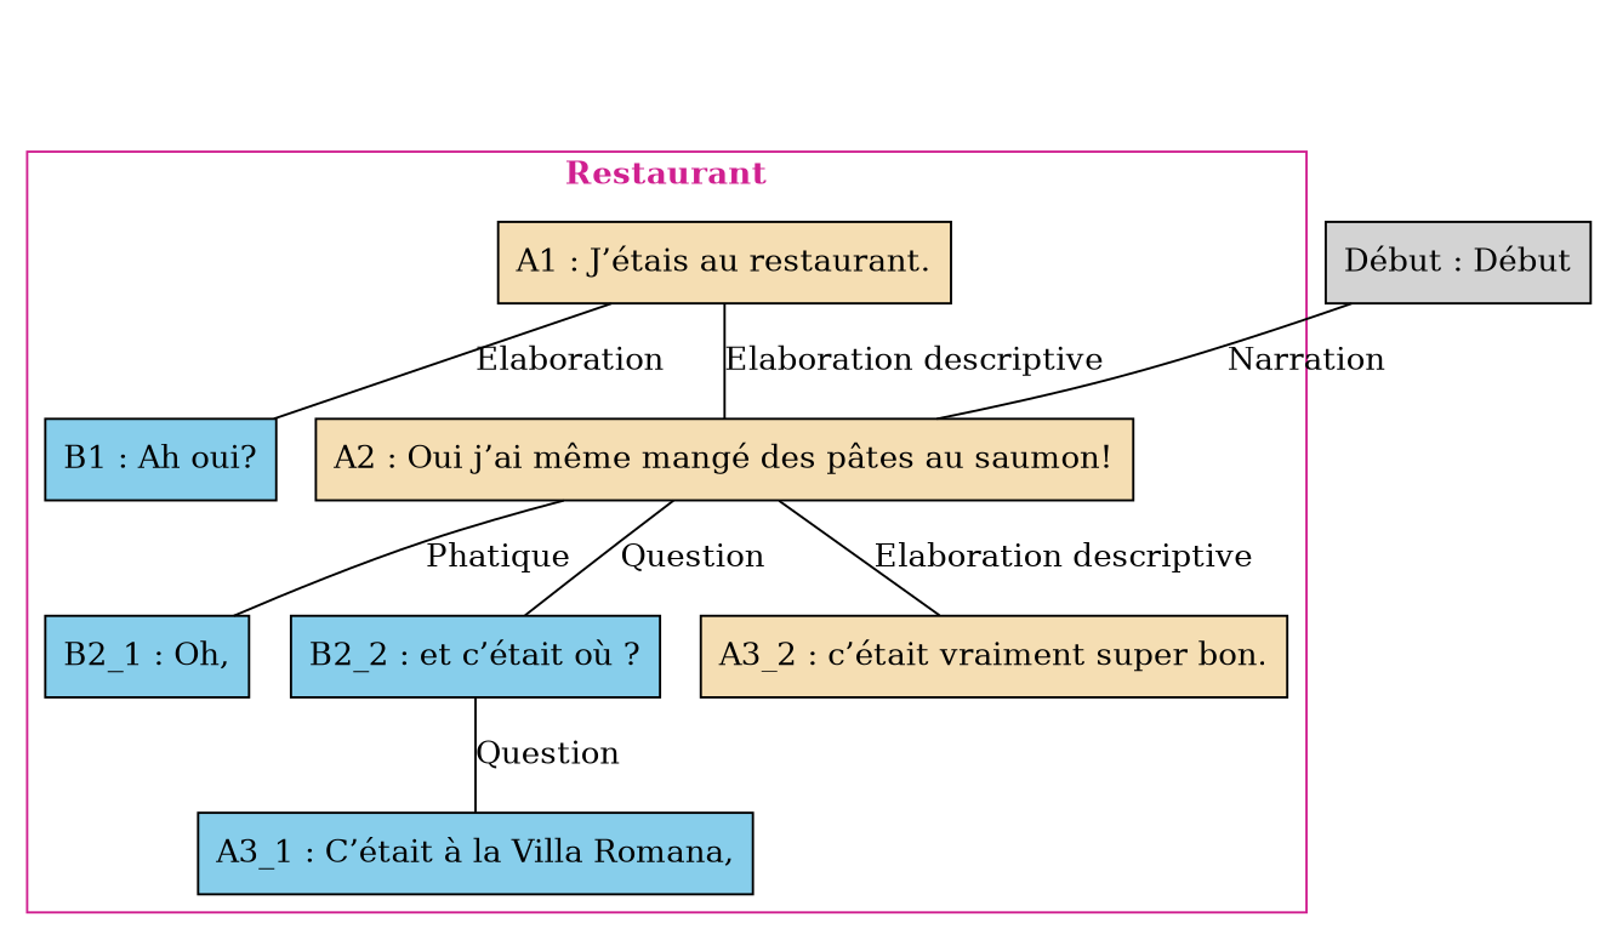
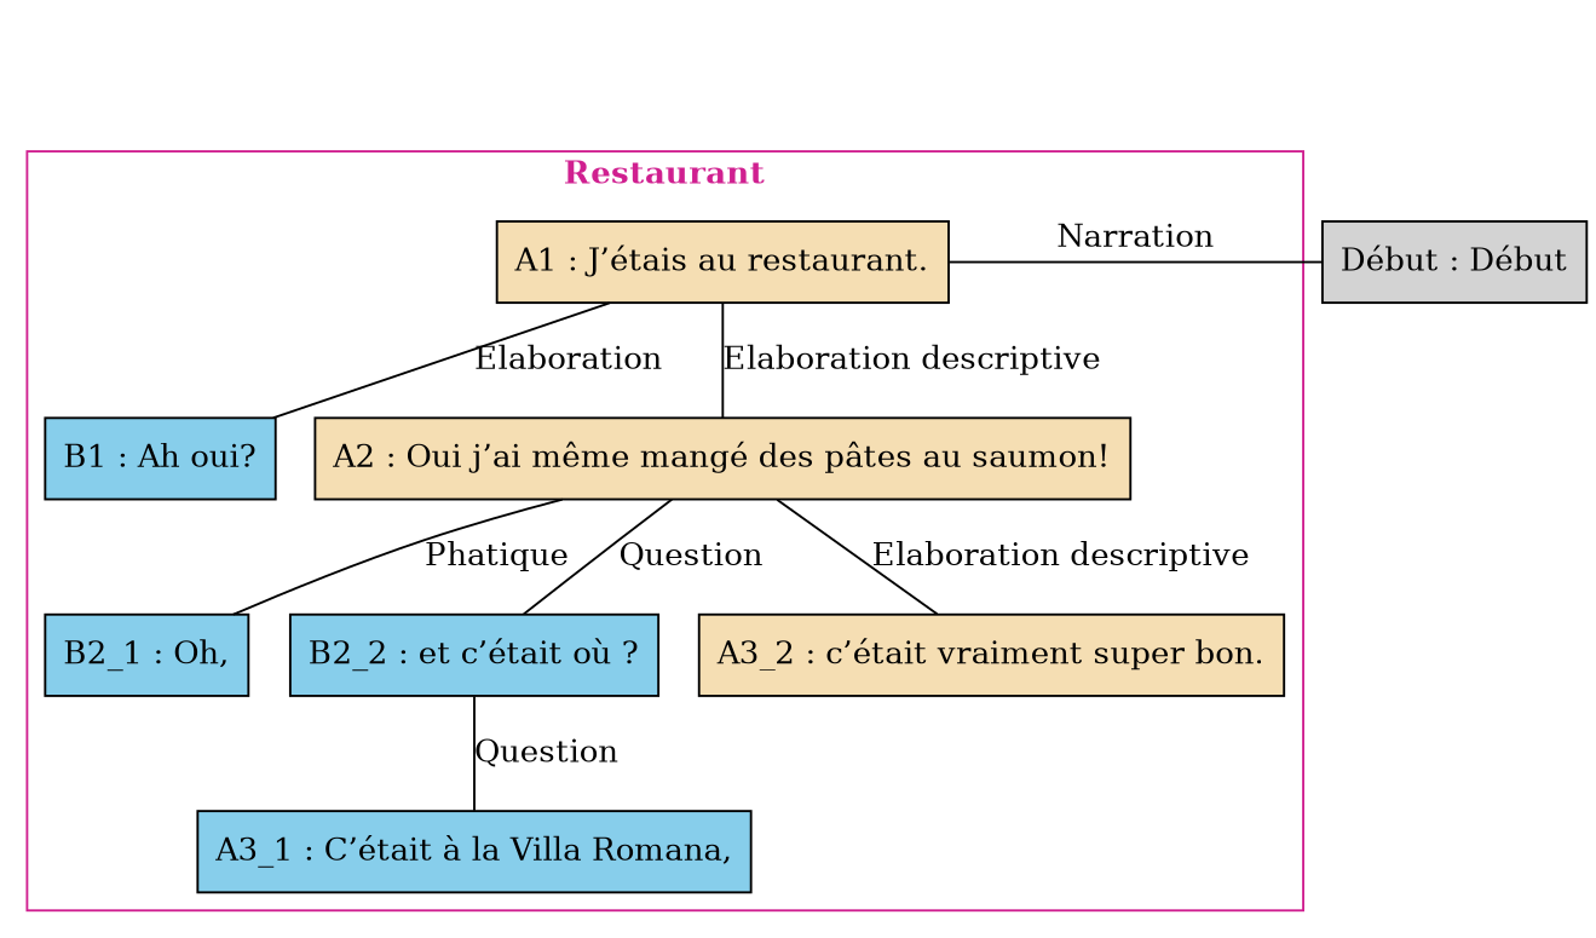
  digraph {
    newrank=true
    node [fillcolor=skyblue shape=box style=filled]
    edge [dir=none weight=2]
    n1 [fillcolor=wheat label="A1 : J’étais au restaurant."]
    n2 [label="B1 : Ah oui?"]
    n3 [fillcolor=wheat label="A2 : Oui j’ai même mangé des pâtes au saumon!"]
    n4 [label="B2_1 : Oh,"]
    n5 [label="B2_2 : et c’était où ?"]
    n6 [label="A3_1 : C’était à la Villa Romana,"]
    n7 [fillcolor=wheat label="A3_2 : c’était vraiment super bon."]
    zero [style=invis fillcolor=""]
    n9 [label="Début : Début" fillcolor=""]
    subgraph cluster_1 {
      color=violetred
      fontcolor=violetred
      label=<<B>Restaurant</B>>
      n1
      n2
      n3
      n4
      n5
      n6
      n7
    }
    n1 -> n2 [label=Elaboration]
    n1 -> n3 [label="Elaboration descriptive"]
    n3 -> n4 [label=Phatique]
    n3 -> n5 [label=Question]
    n3 -> n7 [label="Elaboration descriptive"]
    n5 -> n6 [label=Question]
    zero -> n1 [style=invis weight=1 dir=""]
    zero -> n9 [style=invis dir="" weight=""]
-   n9 -> n3 [constraint=false label=Narration weight=""]
+   n9 -> n1 [constraint=false label=Narration weight=""]
  }
